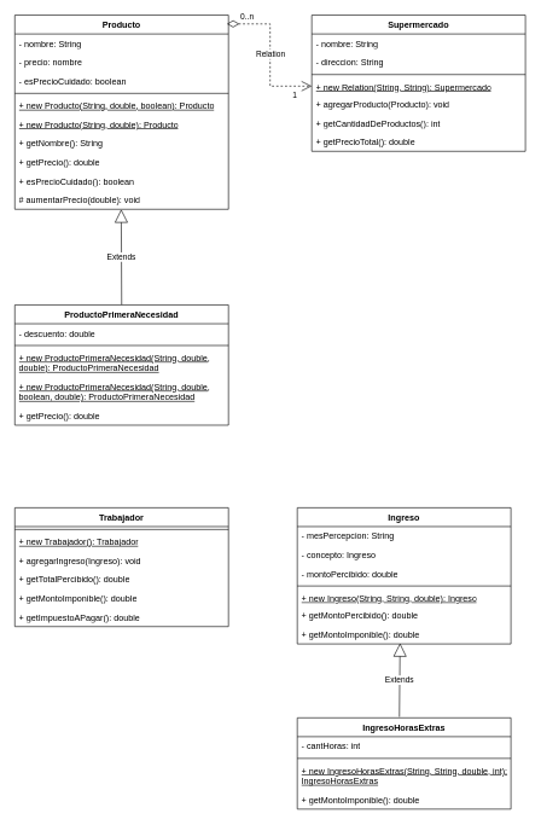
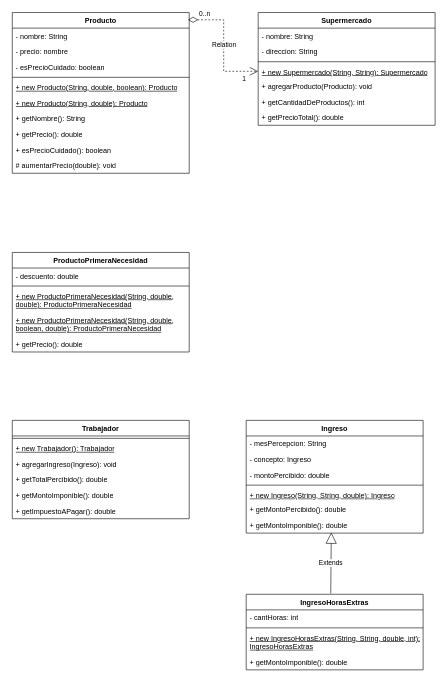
  <mxCell id="0" />
  <mxCell id="1" parent="0" />
- <mxCell id="2" value="Extends" style="endArrow=block;endSize=16;endFill=0;html=1;rounded=0;exitX=0.5;exitY=0;exitDx=0;exitDy=0;entryX=0.498;entryY=1;entryDx=0;entryDy=0;entryPerimeter=0;" edge="1" parent="1" source="14" target="13"><mxGeometry width="160" relative="1" as="geometry"><mxPoint x="180" y="260" as="sourcePoint" /><mxPoint x="300" y="320" as="targetPoint" /></mxGeometry></mxCell>
  <mxCell id="3" value="Producto" style="swimlane;fontStyle=1;align=center;verticalAlign=top;childLayout=stackLayout;horizontal=1;startSize=26;horizontalStack=0;resizeParent=1;resizeParentMax=0;resizeLast=0;collapsible=1;marginBottom=0;whiteSpace=wrap;html=1;" vertex="1" parent="1"><mxGeometry x="20" y="20" width="295" height="268" as="geometry" /></mxCell>
  <mxCell id="4" value="- nombre: String" style="text;html=1;strokeColor=none;fillColor=none;align=left;verticalAlign=top;spacingLeft=4;spacingRight=4;whiteSpace=wrap;overflow=hidden;rotatable=0;points=[[0,0.5],[1,0.5]];portConstraint=eastwest;" parent="3" vertex="1"><mxGeometry y="26" width="295" height="26" as="geometry" /></mxCell>
  <mxCell id="5" value="- precio: nombre" style="text;html=1;strokeColor=none;fillColor=none;align=left;verticalAlign=top;spacingLeft=4;spacingRight=4;whiteSpace=wrap;overflow=hidden;rotatable=0;points=[[0,0.5],[1,0.5]];portConstraint=eastwest;" parent="3" vertex="1"><mxGeometry y="52" width="295" height="26" as="geometry" /></mxCell>
  <mxCell id="6" value="- esPrecioCuidado: boolean" style="text;html=1;strokeColor=none;fillColor=none;align=left;verticalAlign=top;spacingLeft=4;spacingRight=4;whiteSpace=wrap;overflow=hidden;rotatable=0;points=[[0,0.5],[1,0.5]];portConstraint=eastwest;" parent="3" vertex="1"><mxGeometry y="78" width="295" height="26" as="geometry" /></mxCell>
  <mxCell id="7" value="" style="line;strokeWidth=1;fillColor=none;align=left;verticalAlign=middle;spacingTop=-1;spacingLeft=3;spacingRight=3;rotatable=0;labelPosition=right;points=[];portConstraint=eastwest;strokeColor=inherit;" vertex="1" parent="3"><mxGeometry y="104" width="295" height="8" as="geometry" /></mxCell>
  <mxCell id="8" value="&lt;u&gt;+ new Producto(String, double, boolean): Producto&lt;/u&gt;" style="text;strokeColor=none;fillColor=none;align=left;verticalAlign=top;spacingLeft=4;spacingRight=4;overflow=hidden;rotatable=0;points=[[0,0.5],[1,0.5]];portConstraint=eastwest;whiteSpace=wrap;html=1;" vertex="1" parent="3"><mxGeometry y="112" width="295" height="26" as="geometry" /></mxCell>
  <mxCell id="9" value="&lt;u&gt;+ new Producto(String, double): Producto&lt;/u&gt;" style="text;strokeColor=none;fillColor=none;align=left;verticalAlign=top;spacingLeft=4;spacingRight=4;overflow=hidden;rotatable=0;points=[[0,0.5],[1,0.5]];portConstraint=eastwest;whiteSpace=wrap;html=1;" vertex="1" parent="3"><mxGeometry y="138" width="295" height="26" as="geometry" /></mxCell>
  <mxCell id="10" value="+ getNombre(): String" style="text;strokeColor=none;fillColor=none;align=left;verticalAlign=top;spacingLeft=4;spacingRight=4;overflow=hidden;rotatable=0;points=[[0,0.5],[1,0.5]];portConstraint=eastwest;whiteSpace=wrap;html=1;" vertex="1" parent="3"><mxGeometry y="164" width="295" height="26" as="geometry" /></mxCell>
  <mxCell id="11" value="+ getPrecio(): double" style="text;strokeColor=none;fillColor=none;align=left;verticalAlign=top;spacingLeft=4;spacingRight=4;overflow=hidden;rotatable=0;points=[[0,0.5],[1,0.5]];portConstraint=eastwest;whiteSpace=wrap;html=1;" vertex="1" parent="3"><mxGeometry y="190" width="295" height="26" as="geometry" /></mxCell>
  <mxCell id="12" value="+ esPrecioCuidado(): boolean" style="text;strokeColor=none;fillColor=none;align=left;verticalAlign=top;spacingLeft=4;spacingRight=4;overflow=hidden;rotatable=0;points=[[0,0.5],[1,0.5]];portConstraint=eastwest;whiteSpace=wrap;html=1;" vertex="1" parent="3"><mxGeometry y="216" width="295" height="26" as="geometry" /></mxCell>
  <mxCell id="13" value="# aumentarPrecio(double): void" style="text;strokeColor=none;fillColor=none;align=left;verticalAlign=top;spacingLeft=4;spacingRight=4;overflow=hidden;rotatable=0;points=[[0,0.5],[1,0.5]];portConstraint=eastwest;whiteSpace=wrap;html=1;" vertex="1" parent="3"><mxGeometry y="242" width="295" height="26" as="geometry" /></mxCell>
  <mxCell id="14" value="ProductoPrimeraNecesidad" style="swimlane;fontStyle=1;align=center;verticalAlign=top;childLayout=stackLayout;horizontal=1;startSize=26;horizontalStack=0;resizeParent=1;resizeParentMax=0;resizeLast=0;collapsible=1;marginBottom=0;whiteSpace=wrap;html=1;" vertex="1" parent="1"><mxGeometry x="20" y="420" width="295" height="166" as="geometry" /></mxCell>
  <mxCell id="15" value="- descuento: double" style="text;html=1;strokeColor=none;fillColor=none;align=left;verticalAlign=top;spacingLeft=4;spacingRight=4;whiteSpace=wrap;overflow=hidden;rotatable=0;points=[[0,0.5],[1,0.5]];portConstraint=eastwest;" vertex="1" parent="14"><mxGeometry y="26" width="295" height="26" as="geometry" /></mxCell>
  <mxCell id="16" value="" style="line;strokeWidth=1;fillColor=none;align=left;verticalAlign=middle;spacingTop=-1;spacingLeft=3;spacingRight=3;rotatable=0;labelPosition=right;points=[];portConstraint=eastwest;strokeColor=inherit;" vertex="1" parent="14"><mxGeometry y="52" width="295" height="8" as="geometry" /></mxCell>
  <mxCell id="17" value="&lt;u&gt;+ new ProductoPrimeraNecesidad(String, double, double): ProductoPrimeraNecesidad&lt;/u&gt;" style="text;strokeColor=none;fillColor=none;align=left;verticalAlign=top;spacingLeft=4;spacingRight=4;overflow=hidden;rotatable=0;points=[[0,0.5],[1,0.5]];portConstraint=eastwest;whiteSpace=wrap;html=1;" vertex="1" parent="14"><mxGeometry y="60" width="295" height="40" as="geometry" /></mxCell>
  <mxCell id="18" value="&lt;u&gt;+ new ProductoPrimeraNecesidad(String, double, boolean, double): ProductoPrimeraNecesidad&lt;/u&gt;" style="text;strokeColor=none;fillColor=none;align=left;verticalAlign=top;spacingLeft=4;spacingRight=4;overflow=hidden;rotatable=0;points=[[0,0.5],[1,0.5]];portConstraint=eastwest;whiteSpace=wrap;html=1;" vertex="1" parent="14"><mxGeometry y="100" width="295" height="40" as="geometry" /></mxCell>
  <mxCell id="19" value="+ getPrecio(): double" style="text;strokeColor=none;fillColor=none;align=left;verticalAlign=top;spacingLeft=4;spacingRight=4;overflow=hidden;rotatable=0;points=[[0,0.5],[1,0.5]];portConstraint=eastwest;whiteSpace=wrap;html=1;" vertex="1" parent="14"><mxGeometry y="140" width="295" height="26" as="geometry" /></mxCell>
  <mxCell id="20" value="Supermercado" style="swimlane;fontStyle=1;align=center;verticalAlign=top;childLayout=stackLayout;horizontal=1;startSize=26;horizontalStack=0;resizeParent=1;resizeParentMax=0;resizeLast=0;collapsible=1;marginBottom=0;whiteSpace=wrap;html=1;" vertex="1" parent="1"><mxGeometry x="430" y="20" width="295" height="188" as="geometry" /></mxCell>
  <mxCell id="21" value="- nombre: String" style="text;html=1;strokeColor=none;fillColor=none;align=left;verticalAlign=top;spacingLeft=4;spacingRight=4;whiteSpace=wrap;overflow=hidden;rotatable=0;points=[[0,0.5],[1,0.5]];portConstraint=eastwest;" vertex="1" parent="20"><mxGeometry y="26" width="295" height="26" as="geometry" /></mxCell>
  <mxCell id="22" value="- direccion: String" style="text;html=1;strokeColor=none;fillColor=none;align=left;verticalAlign=top;spacingLeft=4;spacingRight=4;whiteSpace=wrap;overflow=hidden;rotatable=0;points=[[0,0.5],[1,0.5]];portConstraint=eastwest;" vertex="1" parent="20"><mxGeometry y="52" width="295" height="26" as="geometry" /></mxCell>
  <mxCell id="23" value="" style="line;strokeWidth=1;fillColor=none;align=left;verticalAlign=middle;spacingTop=-1;spacingLeft=3;spacingRight=3;rotatable=0;labelPosition=right;points=[];portConstraint=eastwest;strokeColor=inherit;" vertex="1" parent="20"><mxGeometry y="78" width="295" height="8" as="geometry" /></mxCell>
- <mxCell id="24" value="&lt;u&gt;+ new Relation(String, String): Supermercado&lt;/u&gt;" style="text;strokeColor=none;fillColor=none;align=left;verticalAlign=top;spacingLeft=4;spacingRight=4;overflow=hidden;rotatable=0;points=[[0,0.5],[1,0.5]];portConstraint=eastwest;whiteSpace=wrap;html=1;" vertex="1" parent="20"><mxGeometry y="86" width="295" height="24" as="geometry" /></mxCell>
+ <mxCell id="24" value="&lt;u&gt;+ new Supermercado(String, String): Supermercado&lt;/u&gt;" style="text;strokeColor=none;fillColor=none;align=left;verticalAlign=top;spacingLeft=4;spacingRight=4;overflow=hidden;rotatable=0;points=[[0,0.5],[1,0.5]];portConstraint=eastwest;whiteSpace=wrap;html=1;" vertex="1" parent="20"><mxGeometry y="86" width="295" height="24" as="geometry" /></mxCell>
  <mxCell id="25" value="+ agregarProducto(Producto): void" style="text;strokeColor=none;fillColor=none;align=left;verticalAlign=top;spacingLeft=4;spacingRight=4;overflow=hidden;rotatable=0;points=[[0,0.5],[1,0.5]];portConstraint=eastwest;whiteSpace=wrap;html=1;" vertex="1" parent="20"><mxGeometry y="110" width="295" height="26" as="geometry" /></mxCell>
  <mxCell id="26" value="+ getCantidadDeProductos(): int" style="text;strokeColor=none;fillColor=none;align=left;verticalAlign=top;spacingLeft=4;spacingRight=4;overflow=hidden;rotatable=0;points=[[0,0.5],[1,0.5]];portConstraint=eastwest;whiteSpace=wrap;html=1;" vertex="1" parent="20"><mxGeometry y="136" width="295" height="26" as="geometry" /></mxCell>
  <mxCell id="27" value="+ getPrecioTotal(): double" style="text;strokeColor=none;fillColor=none;align=left;verticalAlign=top;spacingLeft=4;spacingRight=4;overflow=hidden;rotatable=0;points=[[0,0.5],[1,0.5]];portConstraint=eastwest;whiteSpace=wrap;html=1;" vertex="1" parent="20"><mxGeometry y="162" width="295" height="26" as="geometry" /></mxCell>
  <mxCell id="28" value="Relation" style="endArrow=open;html=1;endSize=12;startArrow=diamondThin;startSize=14;startFill=0;edgeStyle=orthogonalEdgeStyle;rounded=0;exitX=0.993;exitY=0.045;exitDx=0;exitDy=0;exitPerimeter=0;entryX=0;entryY=0.5;entryDx=0;entryDy=0;dashed=1;" edge="1" parent="1" source="3" target="24"><mxGeometry relative="1" as="geometry"><mxPoint x="320" y="220" as="sourcePoint" /><mxPoint x="480" y="220" as="targetPoint" /></mxGeometry></mxCell>
  <mxCell id="29" value="0..n" style="edgeLabel;resizable=0;html=1;align=left;verticalAlign=top;" connectable="0" vertex="1" parent="28"><mxGeometry x="-1" relative="1" as="geometry"><mxPoint x="17" y="-22" as="offset" /></mxGeometry></mxCell>
  <mxCell id="30" value="1" style="edgeLabel;resizable=0;html=1;align=right;verticalAlign=top;" connectable="0" vertex="1" parent="28"><mxGeometry x="1" relative="1" as="geometry"><mxPoint x="-20" as="offset" /></mxGeometry></mxCell>
  <mxCell id="31" value="Trabajador" style="swimlane;fontStyle=1;align=center;verticalAlign=top;childLayout=stackLayout;horizontal=1;startSize=26;horizontalStack=0;resizeParent=1;resizeParentMax=0;resizeLast=0;collapsible=1;marginBottom=0;whiteSpace=wrap;html=1;" vertex="1" parent="1"><mxGeometry x="20" y="700" width="295" height="164" as="geometry" /></mxCell>
  <mxCell id="32" value="" style="line;strokeWidth=1;fillColor=none;align=left;verticalAlign=middle;spacingTop=-1;spacingLeft=3;spacingRight=3;rotatable=0;labelPosition=right;points=[];portConstraint=eastwest;strokeColor=inherit;" vertex="1" parent="31"><mxGeometry y="26" width="295" height="8" as="geometry" /></mxCell>
  <mxCell id="33" value="&lt;u&gt;+ new Trabajador(): Trabajador&lt;/u&gt;" style="text;strokeColor=none;fillColor=none;align=left;verticalAlign=top;spacingLeft=4;spacingRight=4;overflow=hidden;rotatable=0;points=[[0,0.5],[1,0.5]];portConstraint=eastwest;whiteSpace=wrap;html=1;" vertex="1" parent="31"><mxGeometry y="34" width="295" height="26" as="geometry" /></mxCell>
  <mxCell id="34" value="+ agregarIngreso(Ingreso): void" style="text;strokeColor=none;fillColor=none;align=left;verticalAlign=top;spacingLeft=4;spacingRight=4;overflow=hidden;rotatable=0;points=[[0,0.5],[1,0.5]];portConstraint=eastwest;whiteSpace=wrap;html=1;" vertex="1" parent="31"><mxGeometry y="60" width="295" height="26" as="geometry" /></mxCell>
  <mxCell id="35" value="+ getTotalPercibido(): double" style="text;strokeColor=none;fillColor=none;align=left;verticalAlign=top;spacingLeft=4;spacingRight=4;overflow=hidden;rotatable=0;points=[[0,0.5],[1,0.5]];portConstraint=eastwest;whiteSpace=wrap;html=1;" vertex="1" parent="31"><mxGeometry y="86" width="295" height="26" as="geometry" /></mxCell>
  <mxCell id="36" value="+ getMontoImponible(): double" style="text;strokeColor=none;fillColor=none;align=left;verticalAlign=top;spacingLeft=4;spacingRight=4;overflow=hidden;rotatable=0;points=[[0,0.5],[1,0.5]];portConstraint=eastwest;whiteSpace=wrap;html=1;" vertex="1" parent="31"><mxGeometry y="112" width="295" height="26" as="geometry" /></mxCell>
  <mxCell id="37" value="+ getImpuestoAPagar(): double" style="text;strokeColor=none;fillColor=none;align=left;verticalAlign=top;spacingLeft=4;spacingRight=4;overflow=hidden;rotatable=0;points=[[0,0.5],[1,0.5]];portConstraint=eastwest;whiteSpace=wrap;html=1;" vertex="1" parent="31"><mxGeometry y="138" width="295" height="26" as="geometry" /></mxCell>
  <mxCell id="38" value="Ingreso" style="swimlane;fontStyle=1;align=center;verticalAlign=top;childLayout=stackLayout;horizontal=1;startSize=26;horizontalStack=0;resizeParent=1;resizeParentMax=0;resizeLast=0;collapsible=1;marginBottom=0;whiteSpace=wrap;html=1;" vertex="1" parent="1"><mxGeometry x="410" y="700" width="295" height="188" as="geometry" /></mxCell>
  <mxCell id="39" value="- mesPercepcion: String" style="text;html=1;strokeColor=none;fillColor=none;align=left;verticalAlign=top;spacingLeft=4;spacingRight=4;whiteSpace=wrap;overflow=hidden;rotatable=0;points=[[0,0.5],[1,0.5]];portConstraint=eastwest;" vertex="1" parent="38"><mxGeometry y="26" width="295" height="26" as="geometry" /></mxCell>
  <mxCell id="40" value="- concepto: Ingreso" style="text;html=1;strokeColor=none;fillColor=none;align=left;verticalAlign=top;spacingLeft=4;spacingRight=4;whiteSpace=wrap;overflow=hidden;rotatable=0;points=[[0,0.5],[1,0.5]];portConstraint=eastwest;" vertex="1" parent="38"><mxGeometry y="52" width="295" height="26" as="geometry" /></mxCell>
  <mxCell id="41" value="- montoPercibido: double" style="text;html=1;strokeColor=none;fillColor=none;align=left;verticalAlign=top;spacingLeft=4;spacingRight=4;whiteSpace=wrap;overflow=hidden;rotatable=0;points=[[0,0.5],[1,0.5]];portConstraint=eastwest;" vertex="1" parent="38"><mxGeometry y="78" width="295" height="26" as="geometry" /></mxCell>
  <mxCell id="42" value="" style="line;strokeWidth=1;fillColor=none;align=left;verticalAlign=middle;spacingTop=-1;spacingLeft=3;spacingRight=3;rotatable=0;labelPosition=right;points=[];portConstraint=eastwest;strokeColor=inherit;" vertex="1" parent="38"><mxGeometry y="104" width="295" height="8" as="geometry" /></mxCell>
  <mxCell id="43" value="&lt;u&gt;+ new Ingreso(String, String, double): Ingreso&lt;/u&gt;" style="text;strokeColor=none;fillColor=none;align=left;verticalAlign=top;spacingLeft=4;spacingRight=4;overflow=hidden;rotatable=0;points=[[0,0.5],[1,0.5]];portConstraint=eastwest;whiteSpace=wrap;html=1;" vertex="1" parent="38"><mxGeometry y="112" width="295" height="24" as="geometry" /></mxCell>
  <mxCell id="44" value="+ getMontoPercibido(): double" style="text;strokeColor=none;fillColor=none;align=left;verticalAlign=top;spacingLeft=4;spacingRight=4;overflow=hidden;rotatable=0;points=[[0,0.5],[1,0.5]];portConstraint=eastwest;whiteSpace=wrap;html=1;" vertex="1" parent="38"><mxGeometry y="136" width="295" height="26" as="geometry" /></mxCell>
  <mxCell id="45" value="+ getMontoImponible(): double" style="text;strokeColor=none;fillColor=none;align=left;verticalAlign=top;spacingLeft=4;spacingRight=4;overflow=hidden;rotatable=0;points=[[0,0.5],[1,0.5]];portConstraint=eastwest;whiteSpace=wrap;html=1;" vertex="1" parent="38"><mxGeometry y="162" width="295" height="26" as="geometry" /></mxCell>
  <mxCell id="46" value="IngresoHorasExtras" style="swimlane;fontStyle=1;align=center;verticalAlign=top;childLayout=stackLayout;horizontal=1;startSize=26;horizontalStack=0;resizeParent=1;resizeParentMax=0;resizeLast=0;collapsible=1;marginBottom=0;whiteSpace=wrap;html=1;" vertex="1" parent="1"><mxGeometry x="410" y="990" width="295" height="126" as="geometry" /></mxCell>
  <mxCell id="47" value="- cantHoras: int" style="text;html=1;strokeColor=none;fillColor=none;align=left;verticalAlign=top;spacingLeft=4;spacingRight=4;whiteSpace=wrap;overflow=hidden;rotatable=0;points=[[0,0.5],[1,0.5]];portConstraint=eastwest;" vertex="1" parent="46"><mxGeometry y="26" width="295" height="26" as="geometry" /></mxCell>
  <mxCell id="48" value="" style="line;strokeWidth=1;fillColor=none;align=left;verticalAlign=middle;spacingTop=-1;spacingLeft=3;spacingRight=3;rotatable=0;labelPosition=right;points=[];portConstraint=eastwest;strokeColor=inherit;" vertex="1" parent="46"><mxGeometry y="52" width="295" height="8" as="geometry" /></mxCell>
  <mxCell id="49" value="&lt;u&gt;+ new IngresoHorasExtras(String, String, double, int): IngresoHorasExtras&lt;/u&gt;" style="text;strokeColor=none;fillColor=none;align=left;verticalAlign=top;spacingLeft=4;spacingRight=4;overflow=hidden;rotatable=0;points=[[0,0.5],[1,0.5]];portConstraint=eastwest;whiteSpace=wrap;html=1;" vertex="1" parent="46"><mxGeometry y="60" width="295" height="40" as="geometry" /></mxCell>
  <mxCell id="50" value="+ getMontoImponible(): double" style="text;strokeColor=none;fillColor=none;align=left;verticalAlign=top;spacingLeft=4;spacingRight=4;overflow=hidden;rotatable=0;points=[[0,0.5],[1,0.5]];portConstraint=eastwest;whiteSpace=wrap;html=1;" vertex="1" parent="46"><mxGeometry y="100" width="295" height="26" as="geometry" /></mxCell>
  <mxCell id="51" value="Extends" style="endArrow=block;endSize=16;endFill=0;html=1;rounded=0;exitX=0.478;exitY=-0.011;exitDx=0;exitDy=0;entryX=0.481;entryY=0.962;entryDx=0;entryDy=0;entryPerimeter=0;exitPerimeter=0;" edge="1" parent="1" source="46" target="45"><mxGeometry width="160" relative="1" as="geometry"><mxPoint x="361" y="1080" as="sourcePoint" /><mxPoint x="360" y="948" as="targetPoint" /></mxGeometry></mxCell>
